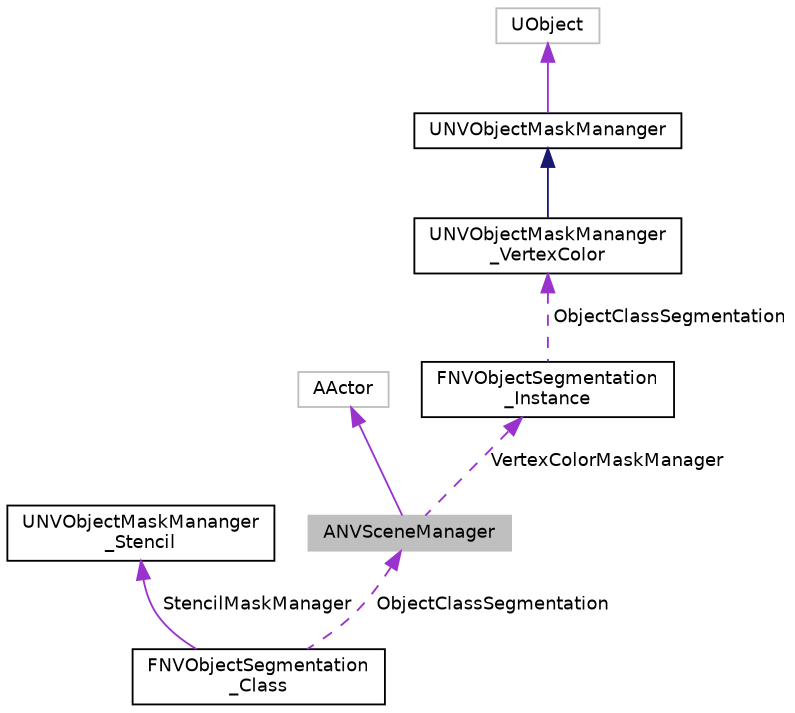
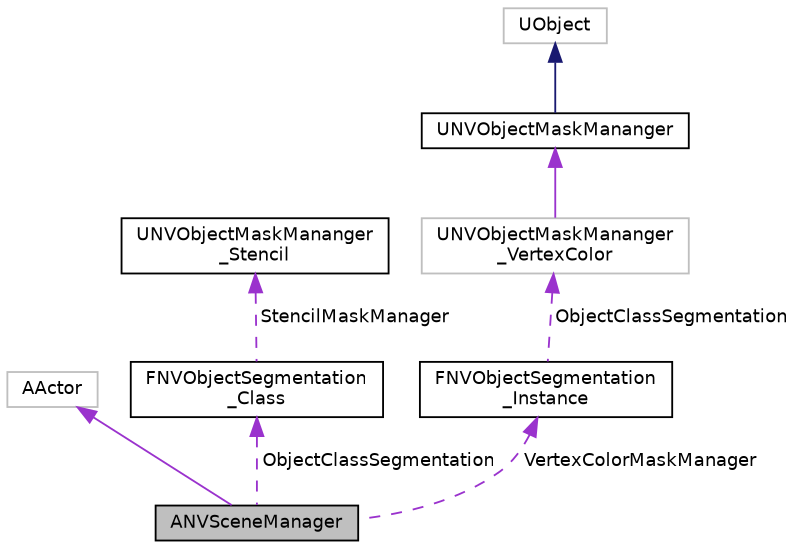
  digraph {
    node [color=black fillcolor=white fontname=Helvetica fontsize=10 shape=record style=filled]
    edge [color=darkorchid3 dir=back fontname=Helvetica fontsize=10 labelfontname=Helvetica labelfontsize=10 style=dashed]
-   n1 [color=grey75 fillcolor=grey75 fontcolor=black height=0.2 label=ANVSceneManager width=0.4]
+   n1 [fillcolor=grey75 fontcolor=black height=0.2 label=ANVSceneManager width=0.4]
    n2 [color=grey75 height=0.2 label=AActor width=0.4]
    n3 [height=0.2 label="FNVObjectSegmentation\l_Class" width=0.4]
    n4 [height=0.2 label="UNVObjectMaskMananger\l_Stencil" width=0.4]
    n5 [height=0.2 label=UNVObjectMaskMananger width=0.4]
-   n6 [height=0.2 label="UNVObjectMaskMananger\l_VertexColor" width=0.4]
+   n6 [color=grey75 height=0.2 label="UNVObjectMaskMananger\l_VertexColor" width=0.4]
    n7 [height=0.2 label="FNVObjectSegmentation\l_Instance" width=0.4]
    n8 [color=grey75 height=0.2 label=UObject width=0.4]
    n2 -> n1 [style=solid]
-   n1 -> n3 [label=" ObjectClassSegmentation"]
-   n4 -> n3 [label=" StencilMaskManager" style=solid]
-   n5 -> n6 [color=midnightblue style=solid]
+   n3 -> n1 [label=" ObjectClassSegmentation"]
+   n4 -> n3 [label=" StencilMaskManager"]
+   n5 -> n6 [style=solid]
    n6 -> n7 [label=" ObjectClassSegmentation"]
    n7 -> n1 [label=" VertexColorMaskManager"]
-   n8 -> n5 [style=solid]
+   n8 -> n5 [color=midnightblue style=solid]
  }
